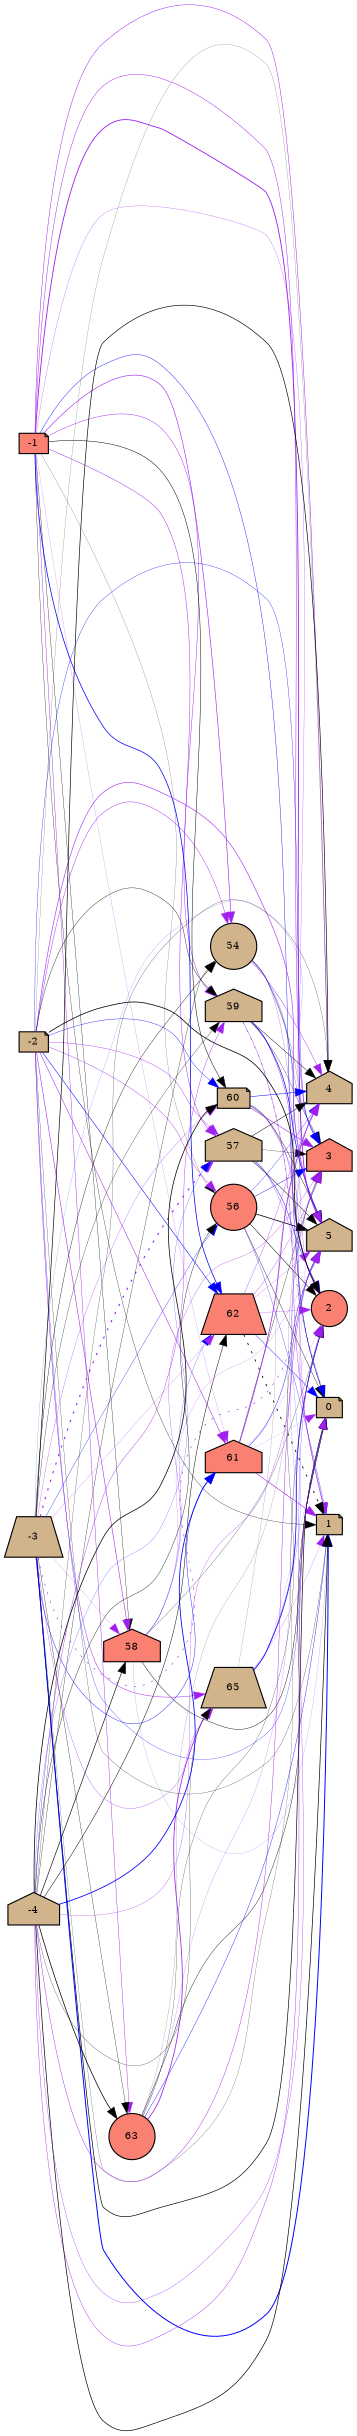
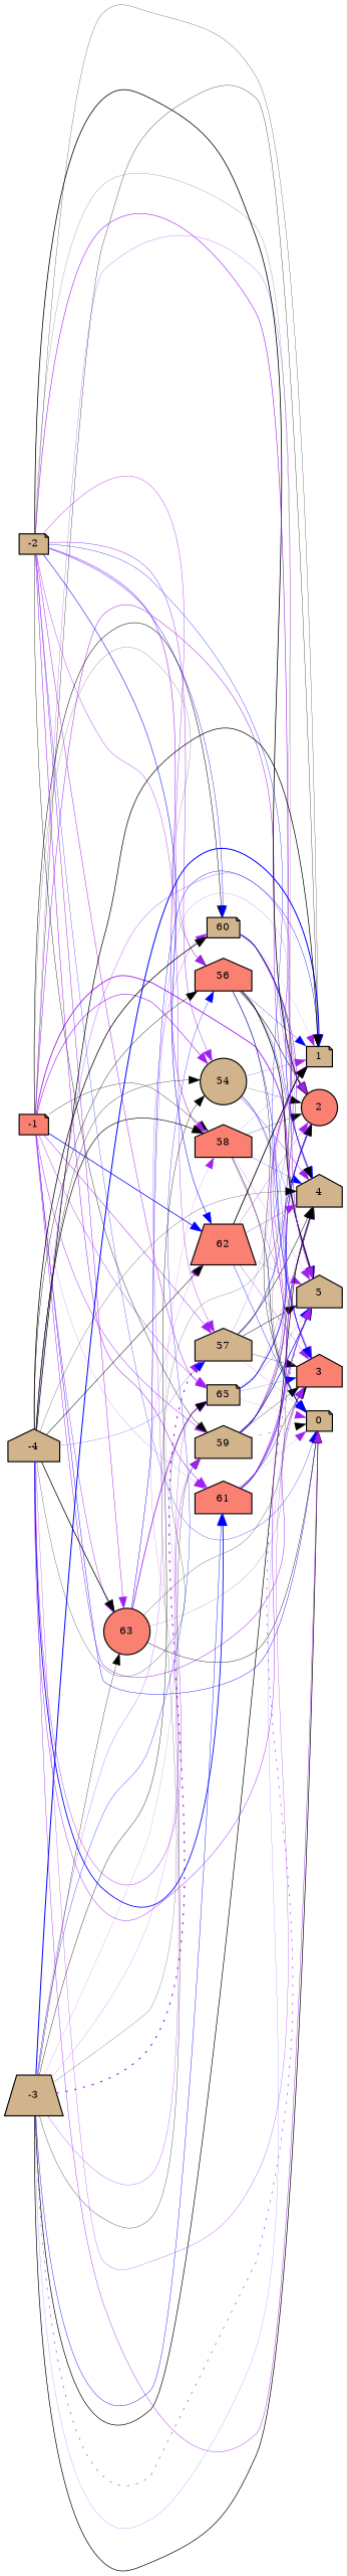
  digraph {
    rankdir=LR
    node [fillcolor=tan fontsize=9 shape=house style=filled]
    edge [color=purple style=solid]
    -1 [fillcolor=salmon height=0.2 shape=note width=0.2]
    0 [height=0.2 shape=note width=0.2]
    1 [height=0.2 shape=note width=0.2]
    2 [fillcolor=salmon height=0.2 shape=circle width=0.2]
    3 [fillcolor=salmon height=0.2 width=0.2]
    4 [height=0.2 width=0.2]
    5 [height=0.2 width=0.2]
    n8 [height=0.2 label=54 shape=circle width=0.2]
-   65 [height=0.2 shape=trapezium width=0.2]
-   56 [fillcolor=salmon height=0.2 shape=circle width=0.2]
+   65 [height=0.2 shape=note width=0.2]
+   56 [fillcolor=salmon height=0.2 width=0.2]
    57 [height=0.2 width=0.2]
    58 [fillcolor=salmon height=0.2 width=0.2]
    59 [height=0.2 width=0.2]
    60 [height=0.2 shape=note width=0.2]
    61 [fillcolor=salmon height=0.2 width=0.2]
    62 [fillcolor=salmon height=0.2 shape=trapezium width=0.2]
    63 [fillcolor=salmon height=0.2 shape=circle width=0.2]
    -2 [height=0.2 shape=note width=0.2]
    -3 [height=0.2 shape=trapezium width=0.2]
    -4 [height=0.2 width=0.2]
    -1 -> 0 [color=blue penwidth=0.35423305553326]
    -1 -> 1 [color=black penwidth=0.26908012713795715]
    -1 -> 2 [penwidth=0.22453080980270093]
    -1 -> 3 [penwidth=0.41241799917274913]
    -1 -> 4 [penwidth=0.42839181887672695]
    -1 -> 5 [penwidth=0.780452176301781]
    -1 -> n8 [penwidth=0.5337671452374685]
+   -1 -> 65 [penwidth=0.33886799079997704]
    -1 -> 56 [color=black penwidth=0.1495778814848781]
    -1 -> 57 [penwidth=0.407375235436946]
    -1 -> 58 [color=black penwidth=0.28236847843498486]
    -1 -> 59 [penwidth=0.3886041578696596]
    -1 -> 60 [color=black penwidth=0.434167063428865]
    -1 -> 61 [penwidth=0.15696616992044088]
    -1 -> 62 [color=blue penwidth=0.6460542971912607]
    -1 -> 63 [penwidth=0.3707146646307917]
    n8 -> 0 [color=black penwidth=0.15022942220936658]
    n8 -> 1 [penwidth=0.2237640515088775]
    n8 -> 2 [color=black penwidth=0.16100916238391125]
    n8 -> 3 [color=blue penwidth=0.18800078319307906]
    n8 -> 4 [penwidth=0.350379108523045]
    n8 -> 5 [color=blue penwidth=0.16244840290722729]
    65 -> 0 [penwidth=0.112881135774672]
    65 -> 1 [penwidth=0.18042782120500855]
    65 -> 2 [color=blue penwidth=0.6258548499251779]
    65 -> 3 [color=blue penwidth=0.1330817174305684]
    65 -> 4 [color=black penwidth=0.11426816132007589]
    65 -> 5 [color=blue penwidth=0.12583494968651068]
    56 -> 0 [color=black penwidth=0.3234723282183055]
    56 -> 1 [color=blue penwidth=0.239916820457541]
    56 -> 2 [color=black penwidth=0.4314541629353077]
    56 -> 3 [color=blue penwidth=0.3547035257938379]
    56 -> 4 [color=blue penwidth=0.25848758966584795]
    56 -> 5 [color=black penwidth=0.6830571086595879]
    57 -> 0 [penwidth=0.13119831634082266]
    57 -> 1 [penwidth=0.16937176983248403]
    57 -> 2 [color=blue penwidth=0.38278011340793283]
    57 -> 3 [color=black penwidth=0.21945320653208356]
    57 -> 4 [color=black penwidth=0.42489577144084634]
    57 -> 5 [color=black penwidth=0.3830567362543661]
    58 -> 0 [color=black penwidth=0.37290160089279956]
    58 -> 1 [color=blue penwidth=0.10270634539071198]
    58 -> 2 [color=black penwidth=0.20016161859888032]
    58 -> 3 [penwidth=0.2501129480458345]
-   58 -> 62 [color=blue penwidth=0.1756352577727779]
+   58 -> 4 [color=blue penwidth=0.1756352577727779]
    58 -> 5 [penwidth=0.1580442008151391]
    59 -> 0 [color=black penwidth=0.2503946764591597 style=dotted]
    59 -> 1 [penwidth=0.32336583994684714]
    59 -> 2 [penwidth=0.3784422959054633]
    59 -> 3 [color=black penwidth=0.23281137317942047]
    59 -> 4 [color=black penwidth=0.37368441937173236]
    59 -> 5 [color=blue penwidth=0.5879453748917874]
    60 -> 0 [color=blue penwidth=0.1593731231839891]
    60 -> 1 [penwidth=0.10275295776471538]
    60 -> 2 [penwidth=0.27411813440855315]
    60 -> 3 [penwidth=0.4801634195356621]
    60 -> 4 [color=blue penwidth=0.4371509787021709]
    60 -> 5 [color=black penwidth=0.3389487520437147]
    61 -> 0 [penwidth=0.11000411776193116]
    61 -> 1 [penwidth=0.5209177635472954]
    61 -> 2 [penwidth=0.1262271419650989]
    61 -> 3 [color=black penwidth=0.2767060001446784]
    61 -> 4 [penwidth=0.6488733507057206]
    61 -> 5 [color=blue penwidth=0.3598250978103994]
    62 -> 0 [color=blue penwidth=0.3306280120221158]
-   62 -> 1 [color=black penwidth=0.7468904587116132 style=dotted]
+   62 -> 1 [color=black penwidth=0.7468904587116132]
    62 -> 2 [penwidth=0.23008909940746336]
    62 -> 3 [penwidth=0.2609995871602744]
    62 -> 4 [penwidth=0.2848115520551994]
    62 -> 5 [penwidth=0.18183761917465316]
    63 -> 0 [color=black penwidth=0.3423667732966521]
    63 -> 1 [color=blue penwidth=0.33370182825802763]
    63 -> 2 [penwidth=0.170781537661911]
    63 -> 3 [color=black penwidth=0.11649795898166442]
    63 -> 5 [color=black penwidth=0.20655920726804972]
    63 -> 65 [penwidth=0.7221323928789977]
    -2 -> 0 [color=blue penwidth=0.23980490063695756]
    -2 -> 1 [color=black penwidth=0.20615020051626187]
    -2 -> 2 [color=black penwidth=0.6763852656919752]
    -2 -> 3 [color=blue penwidth=0.28309906868837015]
    -2 -> 4 [color=black penwidth=0.13398945228174391]
    -2 -> 5 [penwidth=0.5103757160351976]
    -2 -> n8 [penwidth=0.3835223369063101]
    -2 -> 65 [penwidth=0.41410279098143654]
    -2 -> 56 [penwidth=0.32546784375839877]
    -2 -> 57 [penwidth=0.3316521184303963]
    -2 -> 58 [penwidth=0.48184223641117874]
    -2 -> 59 [color=black penwidth=0.322838805865885]
    -2 -> 60 [color=blue penwidth=0.32603879452676604]
    -2 -> 61 [penwidth=0.4523025700376019]
    -2 -> 62 [color=blue penwidth=0.4561061370301661]
+   -2 -> 63 [penwidth=0.41477574614183155]
    -3 -> 0 [color=black penwidth=0.5909087787308275]
    -3 -> 1 [color=blue penwidth=0.873524926637849]
    -3 -> 2 [color=black penwidth=0.16858440395605487]
    -3 -> 3 [color=blue penwidth=0.11499378577980751]
    -3 -> 4 [color=black penwidth=0.5774639979744727]
    -3 -> 5 [penwidth=0.5064305120115784 style=dotted]
    -3 -> n8 [color=black penwidth=0.33105275992527805]
    -3 -> 65 [penwidth=0.26003268212651165]
    -3 -> 56 [color=blue penwidth=0.2728215199911188]
    -3 -> 57 [penwidth=1.0009561586823812 style=dotted]
    -3 -> 58 [penwidth=0.1380353665510929]
    -3 -> 59 [color=black penwidth=0.24921500066376753]
    -3 -> 60 [penwidth=0.23274720961997022]
    -3 -> 61 [color=blue penwidth=0.35537627610511957]
    -3 -> 62 [penwidth=0.1586482644177561]
    -3 -> 63 [color=black penwidth=0.2727809037365568]
    -4 -> 0 [penwidth=0.35626431449365326]
    -4 -> 1 [color=black penwidth=0.6034507321995397]
    -4 -> 2 [penwidth=0.28401699626253585]
    -4 -> 3 [penwidth=0.2502117050115946]
    -4 -> 4 [color=black penwidth=0.2008129752753173]
    -4 -> 5 [penwidth=0.38368669725944715]
    -4 -> n8 [color=black penwidth=0.26788284881891833]
    -4 -> 65 [color=black penwidth=0.2183116665643671]
    -4 -> 56 [color=black penwidth=0.3259654053354819]
    -4 -> 57 [color=blue penwidth=0.17166500141180907]
    -4 -> 58 [color=black penwidth=0.5489283733164996]
    -4 -> 59 [penwidth=0.3444904685619108]
    -4 -> 60 [color=black penwidth=0.6571329500890426]
    -4 -> 61 [color=blue penwidth=0.7289969444570181]
    -4 -> 62 [color=black penwidth=0.42457942465395493]
    -4 -> 63 [color=black penwidth=0.6492860571345198]
  }
